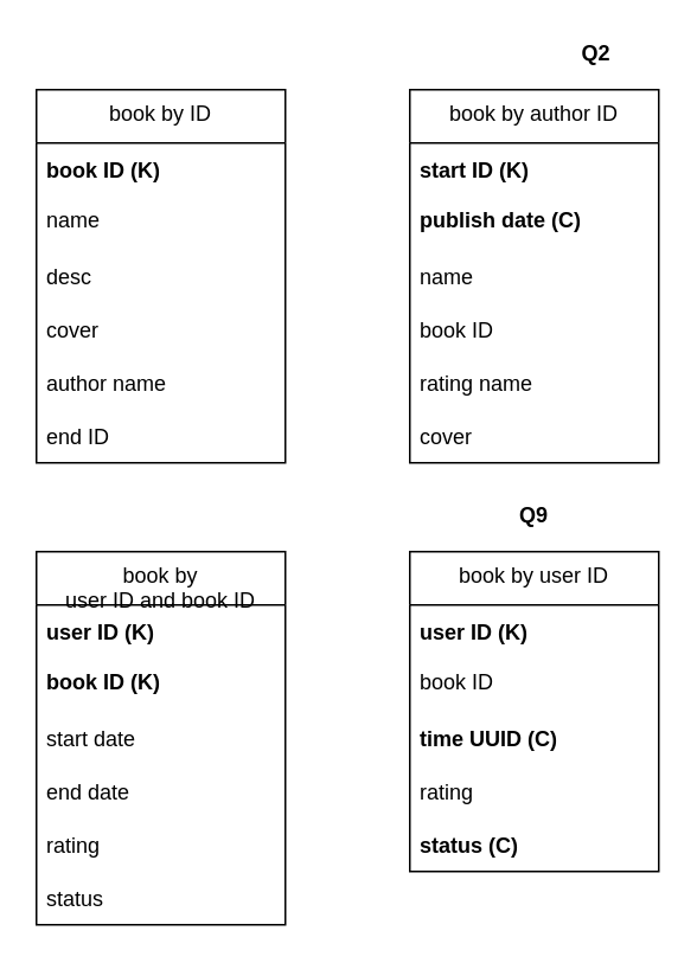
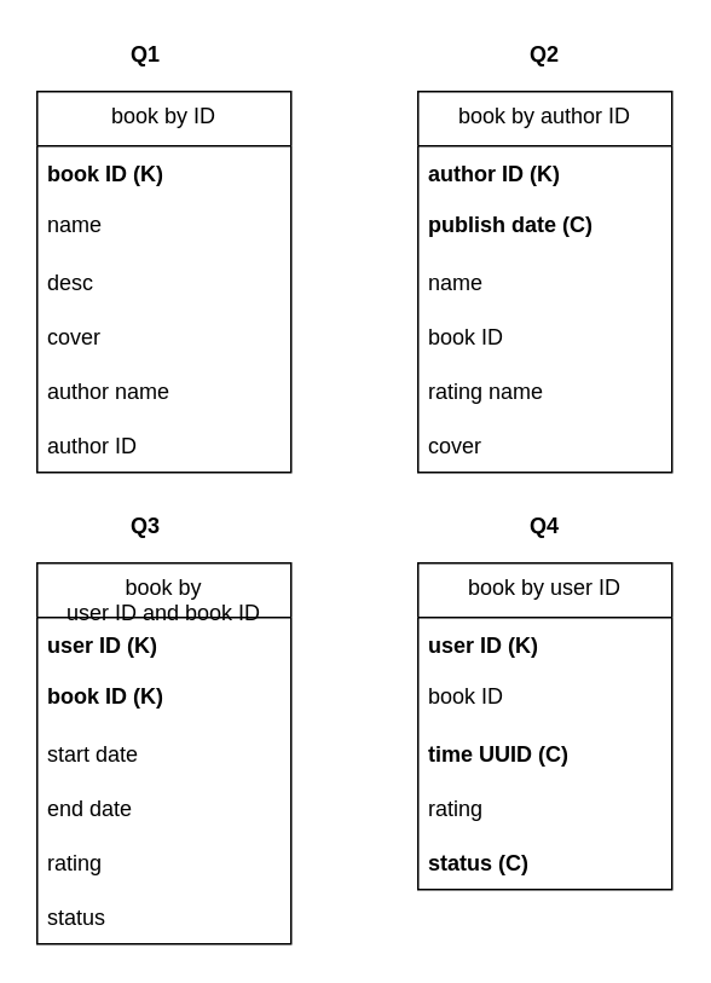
  <mxCell id="0" />
  <mxCell id="1" parent="0" />
  <mxCell id="2" value="book by ID" style="swimlane;fontStyle=0;childLayout=stackLayout;horizontal=1;startSize=30;horizontalStack=0;resizeParent=1;resizeParentMax=0;resizeLast=0;collapsible=1;marginBottom=0;direction=east;align=center;verticalAlign=top;" vertex="1" parent="1"><mxGeometry x="20" y="50" width="140" height="210" as="geometry" /></mxCell>
  <mxCell id="3" value="book ID (K)" style="text;strokeColor=none;fillColor=none;align=left;verticalAlign=middle;spacingLeft=4;spacingRight=4;overflow=hidden;points=[[0,0.5],[1,0.5]];portConstraint=eastwest;rotatable=0;fontStyle=1;fontSize=12;" vertex="1" parent="2"><mxGeometry y="30" width="140" height="30" as="geometry" /></mxCell>
  <mxCell id="4" value="name" style="text;strokeColor=none;fillColor=none;align=left;verticalAlign=top;spacingLeft=4;spacingRight=4;overflow=hidden;points=[[0,0.5],[1,0.5]];portConstraint=eastwest;rotatable=0;" vertex="1" parent="2"><mxGeometry y="60" width="140" height="30" as="geometry" /></mxCell>
  <mxCell id="5" value="desc" style="text;strokeColor=none;fillColor=none;align=left;verticalAlign=middle;spacingLeft=4;spacingRight=4;overflow=hidden;points=[[0,0.5],[1,0.5]];portConstraint=eastwest;rotatable=0;" vertex="1" parent="2"><mxGeometry y="90" width="140" height="30" as="geometry" /></mxCell>
  <mxCell id="6" value="cover" style="text;strokeColor=none;fillColor=none;align=left;verticalAlign=middle;spacingLeft=4;spacingRight=4;overflow=hidden;points=[[0,0.5],[1,0.5]];portConstraint=eastwest;rotatable=0;" vertex="1" parent="2"><mxGeometry y="120" width="140" height="30" as="geometry" /></mxCell>
  <mxCell id="7" value="author name" style="text;strokeColor=none;fillColor=none;align=left;verticalAlign=middle;spacingLeft=4;spacingRight=4;overflow=hidden;points=[[0,0.5],[1,0.5]];portConstraint=eastwest;rotatable=0;" vertex="1" parent="2"><mxGeometry y="150" width="140" height="30" as="geometry" /></mxCell>
- <mxCell id="8" value="end ID" style="text;strokeColor=none;fillColor=none;align=left;verticalAlign=middle;spacingLeft=4;spacingRight=4;overflow=hidden;points=[[0,0.5],[1,0.5]];portConstraint=eastwest;rotatable=0;" vertex="1" parent="2"><mxGeometry y="180" width="140" height="30" as="geometry" /></mxCell>
+ <mxCell id="8" value="author ID" style="text;strokeColor=none;fillColor=none;align=left;verticalAlign=middle;spacingLeft=4;spacingRight=4;overflow=hidden;points=[[0,0.5],[1,0.5]];portConstraint=eastwest;rotatable=0;" vertex="1" parent="2"><mxGeometry y="180" width="140" height="30" as="geometry" /></mxCell>
  <mxCell id="9" value="book by author ID" style="swimlane;fontStyle=0;childLayout=stackLayout;horizontal=1;startSize=30;horizontalStack=0;resizeParent=1;resizeParentMax=0;resizeLast=0;collapsible=1;marginBottom=0;direction=east;align=center;verticalAlign=top;" vertex="1" parent="1"><mxGeometry x="230" y="50" width="140" height="210" as="geometry" /></mxCell>
- <mxCell id="10" value="start ID (K)" style="text;strokeColor=none;fillColor=none;align=left;verticalAlign=middle;spacingLeft=4;spacingRight=4;overflow=hidden;points=[[0,0.5],[1,0.5]];portConstraint=eastwest;rotatable=0;fontStyle=1;fontSize=12;" vertex="1" parent="9"><mxGeometry y="30" width="140" height="30" as="geometry" /></mxCell>
+ <mxCell id="10" value="author ID (K)" style="text;strokeColor=none;fillColor=none;align=left;verticalAlign=middle;spacingLeft=4;spacingRight=4;overflow=hidden;points=[[0,0.5],[1,0.5]];portConstraint=eastwest;rotatable=0;fontStyle=1;fontSize=12;" vertex="1" parent="9"><mxGeometry y="30" width="140" height="30" as="geometry" /></mxCell>
  <mxCell id="11" value="publish date (C) " style="text;strokeColor=none;fillColor=none;align=left;verticalAlign=top;spacingLeft=4;spacingRight=4;overflow=hidden;points=[[0,0.5],[1,0.5]];portConstraint=eastwest;rotatable=0;fontStyle=1" vertex="1" parent="9"><mxGeometry y="60" width="140" height="30" as="geometry" /></mxCell>
  <mxCell id="12" value="name" style="text;strokeColor=none;fillColor=none;align=left;verticalAlign=middle;spacingLeft=4;spacingRight=4;overflow=hidden;points=[[0,0.5],[1,0.5]];portConstraint=eastwest;rotatable=0;" vertex="1" parent="9"><mxGeometry y="90" width="140" height="30" as="geometry" /></mxCell>
  <mxCell id="13" value="book ID" style="text;strokeColor=none;fillColor=none;align=left;verticalAlign=middle;spacingLeft=4;spacingRight=4;overflow=hidden;points=[[0,0.5],[1,0.5]];portConstraint=eastwest;rotatable=0;" vertex="1" parent="9"><mxGeometry y="120" width="140" height="30" as="geometry" /></mxCell>
  <mxCell id="14" value="rating name" style="text;strokeColor=none;fillColor=none;align=left;verticalAlign=middle;spacingLeft=4;spacingRight=4;overflow=hidden;points=[[0,0.5],[1,0.5]];portConstraint=eastwest;rotatable=0;" vertex="1" parent="9"><mxGeometry y="150" width="140" height="30" as="geometry" /></mxCell>
  <mxCell id="15" value="cover" style="text;strokeColor=none;fillColor=none;align=left;verticalAlign=middle;spacingLeft=4;spacingRight=4;overflow=hidden;points=[[0,0.5],[1,0.5]];portConstraint=eastwest;rotatable=0;" vertex="1" parent="9"><mxGeometry y="180" width="140" height="30" as="geometry" /></mxCell>
  <mxCell id="16" value="book by &#10;user ID and book ID" style="swimlane;fontStyle=0;childLayout=stackLayout;horizontal=1;startSize=30;horizontalStack=0;resizeParent=1;resizeParentMax=0;resizeLast=0;collapsible=1;marginBottom=0;direction=east;align=center;verticalAlign=top;" vertex="1" parent="1"><mxGeometry x="20" y="310" width="140" height="210" as="geometry" /></mxCell>
  <mxCell id="17" value="user ID (K)" style="text;strokeColor=none;fillColor=none;align=left;verticalAlign=middle;spacingLeft=4;spacingRight=4;overflow=hidden;points=[[0,0.5],[1,0.5]];portConstraint=eastwest;rotatable=0;fontStyle=1;fontSize=12;" vertex="1" parent="16"><mxGeometry y="30" width="140" height="30" as="geometry" /></mxCell>
  <mxCell id="18" value="book ID (K)" style="text;strokeColor=none;fillColor=none;align=left;verticalAlign=top;spacingLeft=4;spacingRight=4;overflow=hidden;points=[[0,0.5],[1,0.5]];portConstraint=eastwest;rotatable=0;fontStyle=1" vertex="1" parent="16"><mxGeometry y="60" width="140" height="30" as="geometry" /></mxCell>
  <mxCell id="19" value="start date" style="text;strokeColor=none;fillColor=none;align=left;verticalAlign=middle;spacingLeft=4;spacingRight=4;overflow=hidden;points=[[0,0.5],[1,0.5]];portConstraint=eastwest;rotatable=0;" vertex="1" parent="16"><mxGeometry y="90" width="140" height="30" as="geometry" /></mxCell>
  <mxCell id="20" value="end date" style="text;strokeColor=none;fillColor=none;align=left;verticalAlign=middle;spacingLeft=4;spacingRight=4;overflow=hidden;points=[[0,0.5],[1,0.5]];portConstraint=eastwest;rotatable=0;" vertex="1" parent="16"><mxGeometry y="120" width="140" height="30" as="geometry" /></mxCell>
  <mxCell id="21" value="rating" style="text;strokeColor=none;fillColor=none;align=left;verticalAlign=middle;spacingLeft=4;spacingRight=4;overflow=hidden;points=[[0,0.5],[1,0.5]];portConstraint=eastwest;rotatable=0;" vertex="1" parent="16"><mxGeometry y="150" width="140" height="30" as="geometry" /></mxCell>
  <mxCell id="22" value="status" style="text;strokeColor=none;fillColor=none;align=left;verticalAlign=middle;spacingLeft=4;spacingRight=4;overflow=hidden;points=[[0,0.5],[1,0.5]];portConstraint=eastwest;rotatable=0;" vertex="1" parent="16"><mxGeometry y="180" width="140" height="30" as="geometry" /></mxCell>
  <mxCell id="23" value="book by user ID" style="swimlane;fontStyle=0;childLayout=stackLayout;horizontal=1;startSize=30;horizontalStack=0;resizeParent=1;resizeParentMax=0;resizeLast=0;collapsible=1;marginBottom=0;direction=east;align=center;verticalAlign=top;" vertex="1" parent="1"><mxGeometry x="230" y="310" width="140" height="180" as="geometry" /></mxCell>
  <mxCell id="24" value="user ID (K)" style="text;strokeColor=none;fillColor=none;align=left;verticalAlign=middle;spacingLeft=4;spacingRight=4;overflow=hidden;points=[[0,0.5],[1,0.5]];portConstraint=eastwest;rotatable=0;fontStyle=1;fontSize=12;" vertex="1" parent="23"><mxGeometry y="30" width="140" height="30" as="geometry" /></mxCell>
  <mxCell id="25" value="book ID" style="text;strokeColor=none;fillColor=none;align=left;verticalAlign=top;spacingLeft=4;spacingRight=4;overflow=hidden;points=[[0,0.5],[1,0.5]];portConstraint=eastwest;rotatable=0;fontStyle=0" vertex="1" parent="23"><mxGeometry y="60" width="140" height="30" as="geometry" /></mxCell>
  <mxCell id="26" value="time UUID (C)" style="text;strokeColor=none;fillColor=none;align=left;verticalAlign=middle;spacingLeft=4;spacingRight=4;overflow=hidden;points=[[0,0.5],[1,0.5]];portConstraint=eastwest;rotatable=0;fontSize=12;html=0;fontStyle=1" vertex="1" parent="23"><mxGeometry y="90" width="140" height="30" as="geometry" /></mxCell>
  <mxCell id="27" value="rating" style="text;strokeColor=none;fillColor=none;align=left;verticalAlign=middle;spacingLeft=4;spacingRight=4;overflow=hidden;points=[[0,0.5],[1,0.5]];portConstraint=eastwest;rotatable=0;" vertex="1" parent="23"><mxGeometry y="120" width="140" height="30" as="geometry" /></mxCell>
  <mxCell id="28" value="status (C)" style="text;strokeColor=none;fillColor=none;align=left;verticalAlign=middle;spacingLeft=4;spacingRight=4;overflow=hidden;points=[[0,0.5],[1,0.5]];portConstraint=eastwest;rotatable=0;fontStyle=1" vertex="1" parent="23"><mxGeometry y="150" width="140" height="30" as="geometry" /></mxCell>
- <mxCell id="30" value="Q2" style="text;html=1;strokeColor=none;fillColor=none;align=center;verticalAlign=middle;whiteSpace=wrap;rounded=0;fontSize=12;fontStyle=1" vertex="1" parent="1"><mxGeometry x="315" y="20" width="40" height="20" as="geometry" /></mxCell>
- <mxCell id="32" value="Q9" style="text;html=1;strokeColor=none;fillColor=none;align=center;verticalAlign=middle;whiteSpace=wrap;rounded=0;fontSize=12;fontStyle=1" vertex="1" parent="1"><mxGeometry x="280" y="280" width="40" height="20" as="geometry" /></mxCell>
+ <mxCell id="29" value="Q1" style="text;html=1;strokeColor=none;fillColor=none;align=center;verticalAlign=middle;whiteSpace=wrap;rounded=0;fontSize=12;fontStyle=1" vertex="1" parent="1"><mxGeometry x="60" y="20" width="40" height="20" as="geometry" /></mxCell>
+ <mxCell id="30" value="Q2" style="text;html=1;strokeColor=none;fillColor=none;align=center;verticalAlign=middle;whiteSpace=wrap;rounded=0;fontSize=12;fontStyle=1" vertex="1" parent="1"><mxGeometry x="280" y="20" width="40" height="20" as="geometry" /></mxCell>
+ <mxCell id="31" value="Q3" style="text;html=1;strokeColor=none;fillColor=none;align=center;verticalAlign=middle;whiteSpace=wrap;rounded=0;fontSize=12;fontStyle=1" vertex="1" parent="1"><mxGeometry x="60" y="280" width="40" height="20" as="geometry" /></mxCell>
+ <mxCell id="32" value="Q4" style="text;html=1;strokeColor=none;fillColor=none;align=center;verticalAlign=middle;whiteSpace=wrap;rounded=0;fontSize=12;fontStyle=1" vertex="1" parent="1"><mxGeometry x="280" y="280" width="40" height="20" as="geometry" /></mxCell>
